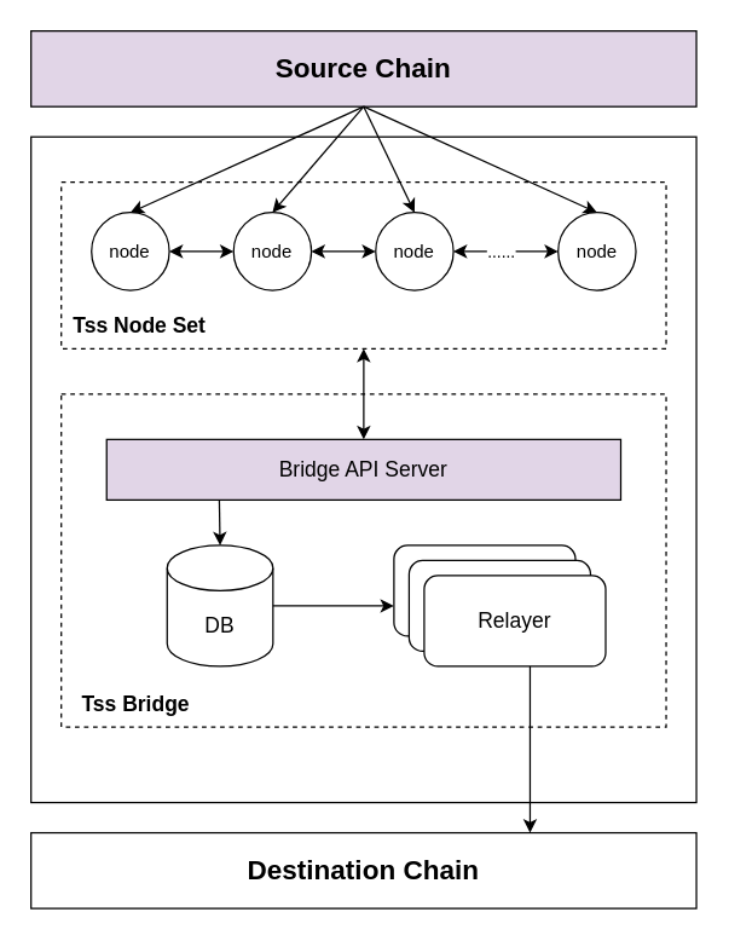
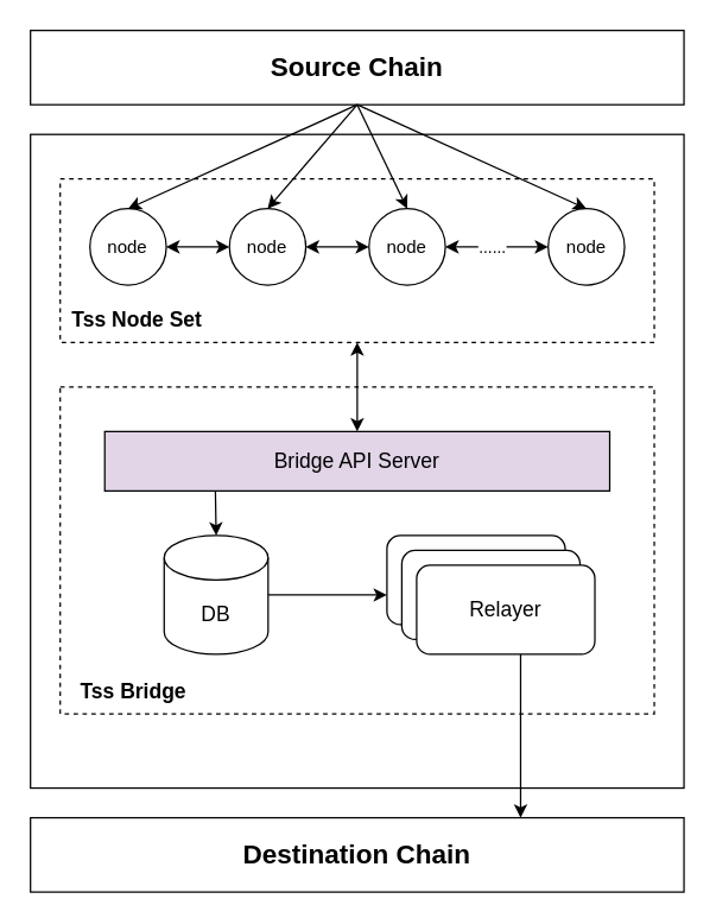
  <mxCell id="0" />
  <mxCell id="1" parent="0" />
  <mxCell id="2" value="" style="whiteSpace=wrap;html=1;aspect=fixed;" vertex="1" parent="1"><mxGeometry x="20" y="90" width="440" height="440" as="geometry" /></mxCell>
- <mxCell id="3" value="&lt;b&gt;&lt;font style=&quot;font-size: 18px&quot;&gt;Source Chain&lt;/font&gt;&lt;/b&gt;" style="rounded=0;whiteSpace=wrap;html=1;fillColor=#e1d5e7;" vertex="1" parent="1"><mxGeometry x="20" y="20" width="440" height="50" as="geometry" /></mxCell>
+ <mxCell id="3" value="&lt;b&gt;&lt;font style=&quot;font-size: 18px&quot;&gt;Source Chain&lt;/font&gt;&lt;/b&gt;" style="rounded=0;whiteSpace=wrap;html=1;" vertex="1" parent="1"><mxGeometry x="20" y="20" width="440" height="50" as="geometry" /></mxCell>
  <mxCell id="4" value="" style="rounded=0;whiteSpace=wrap;html=1;dashed=1;" vertex="1" parent="1"><mxGeometry x="40" y="120" width="400" height="110" as="geometry" /></mxCell>
  <mxCell id="5" value="" style="group" vertex="1" connectable="0" parent="1"><mxGeometry x="60" y="140" width="360" height="60" as="geometry" /></mxCell>
  <mxCell id="6" value="node" style="ellipse;whiteSpace=wrap;html=1;aspect=fixed;" vertex="1" parent="5"><mxGeometry width="51.429" height="51.429" as="geometry" /></mxCell>
  <mxCell id="7" value="node" style="ellipse;whiteSpace=wrap;html=1;aspect=fixed;" vertex="1" parent="5"><mxGeometry x="93.951" width="51.429" height="51.429" as="geometry" /></mxCell>
  <mxCell id="8" value="&lt;span&gt;node&lt;/span&gt;" style="ellipse;whiteSpace=wrap;html=1;aspect=fixed;" vertex="1" parent="5"><mxGeometry x="187.903" width="51.429" height="51.429" as="geometry" /></mxCell>
  <mxCell id="9" value="&lt;span&gt;node&lt;/span&gt;" style="ellipse;whiteSpace=wrap;html=1;aspect=fixed;" vertex="1" parent="5"><mxGeometry x="308.571" width="51.429" height="51.429" as="geometry" /></mxCell>
  <mxCell id="10" value="" style="endArrow=classic;startArrow=classic;html=1;rounded=0;exitX=1;exitY=0.5;exitDx=0;exitDy=0;entryX=0;entryY=0.5;entryDx=0;entryDy=0;" edge="1" parent="5" source="6" target="7"><mxGeometry width="50" height="50" relative="1" as="geometry"><mxPoint x="57.815" y="120" as="sourcePoint" /><mxPoint x="93.95" y="70" as="targetPoint" /></mxGeometry></mxCell>
  <mxCell id="11" value="" style="endArrow=classic;startArrow=classic;html=1;rounded=0;exitX=1;exitY=0.5;exitDx=0;exitDy=0;entryX=0;entryY=0.5;entryDx=0;entryDy=0;" edge="1" parent="5" source="8" target="9"><mxGeometry width="50" height="50" relative="1" as="geometry"><mxPoint x="188.571" y="120" as="sourcePoint" /><mxPoint x="231.429" y="70" as="targetPoint" /></mxGeometry></mxCell>
  <mxCell id="12" value="......" style="edgeLabel;html=1;align=center;verticalAlign=middle;resizable=0;points=[];" vertex="1" connectable="0" parent="11"><mxGeometry x="-0.242" y="-1" relative="1" as="geometry"><mxPoint x="5" y="-1" as="offset" /></mxGeometry></mxCell>
  <mxCell id="13" value="" style="endArrow=classic;startArrow=classic;html=1;rounded=0;exitX=1;exitY=0.5;exitDx=0;exitDy=0;" edge="1" parent="5" source="7" target="8"><mxGeometry width="50" height="50" relative="1" as="geometry"><mxPoint x="214.286" y="180" as="sourcePoint" /><mxPoint x="257.143" y="130" as="targetPoint" /></mxGeometry></mxCell>
  <mxCell id="14" value="&lt;b&gt;&lt;font style=&quot;font-size: 14px&quot;&gt;Tss Node Set&lt;/font&gt;&lt;/b&gt;" style="text;html=1;strokeColor=none;fillColor=none;align=center;verticalAlign=middle;whiteSpace=wrap;rounded=0;" vertex="1" parent="1"><mxGeometry x="40" y="200" width="104" height="30" as="geometry" /></mxCell>
  <mxCell id="15" value="" style="rounded=0;whiteSpace=wrap;html=1;fontSize=14;dashed=1;" vertex="1" parent="1"><mxGeometry x="40" y="260" width="400" height="220" as="geometry" /></mxCell>
  <mxCell id="16" value="Bridge API Server" style="rounded=0;whiteSpace=wrap;html=1;fontSize=14;fillColor=#e1d5e7;" vertex="1" parent="1"><mxGeometry x="70" y="290" width="340" height="40" as="geometry" /></mxCell>
  <mxCell id="17" value="DB" style="shape=cylinder3;whiteSpace=wrap;html=1;boundedLbl=1;backgroundOutline=1;size=15;fontSize=14;" vertex="1" parent="1"><mxGeometry x="110" y="360" width="70" height="80" as="geometry" /></mxCell>
  <mxCell id="18" value="" style="endArrow=classic;html=1;rounded=0;fontSize=14;" edge="1" parent="1"><mxGeometry width="50" height="50" relative="1" as="geometry"><mxPoint x="144.5" y="330" as="sourcePoint" /><mxPoint x="145" y="360" as="targetPoint" /></mxGeometry></mxCell>
  <mxCell id="19" style="edgeStyle=none;rounded=0;orthogonalLoop=1;jettySize=auto;html=1;entryX=0.75;entryY=0;entryDx=0;entryDy=0;fontSize=18;" edge="1" parent="1" target="23"><mxGeometry relative="1" as="geometry"><mxPoint x="350" y="440" as="sourcePoint" /></mxGeometry></mxCell>
  <mxCell id="20" value="" style="endArrow=classic;html=1;rounded=0;fontSize=14;exitX=1;exitY=0.5;exitDx=0;exitDy=0;exitPerimeter=0;entryX=0;entryY=0.667;entryDx=0;entryDy=0;entryPerimeter=0;" edge="1" parent="1" source="17" target="29"><mxGeometry width="50" height="50" relative="1" as="geometry"><mxPoint x="180" y="440" as="sourcePoint" /><mxPoint x="250" y="400" as="targetPoint" /></mxGeometry></mxCell>
  <mxCell id="21" value="&lt;b&gt;&lt;font style=&quot;font-size: 14px&quot;&gt;Tss Bridge&lt;/font&gt;&lt;/b&gt;" style="text;html=1;strokeColor=none;fillColor=none;align=center;verticalAlign=middle;whiteSpace=wrap;rounded=0;fontSize=14;" vertex="1" parent="1"><mxGeometry x="50" y="450" width="79" height="30" as="geometry" /></mxCell>
  <mxCell id="22" value="" style="endArrow=classic;startArrow=classic;html=1;rounded=0;fontSize=14;entryX=0.5;entryY=1;entryDx=0;entryDy=0;" edge="1" parent="1" target="4"><mxGeometry width="50" height="50" relative="1" as="geometry"><mxPoint x="240" y="290" as="sourcePoint" /><mxPoint x="239.5" y="240" as="targetPoint" /></mxGeometry></mxCell>
  <mxCell id="23" value="&lt;b&gt;&lt;font style=&quot;font-size: 18px&quot;&gt;Destination Chain&lt;/font&gt;&lt;/b&gt;" style="rounded=0;whiteSpace=wrap;html=1;" vertex="1" parent="1"><mxGeometry x="20" y="550" width="440" height="50" as="geometry" /></mxCell>
  <mxCell id="24" style="rounded=0;orthogonalLoop=1;jettySize=auto;html=1;exitX=0.5;exitY=1;exitDx=0;exitDy=0;entryX=0.5;entryY=0;entryDx=0;entryDy=0;fontSize=18;" edge="1" parent="1" source="3" target="6"><mxGeometry relative="1" as="geometry" /></mxCell>
  <mxCell id="25" style="edgeStyle=none;rounded=0;orthogonalLoop=1;jettySize=auto;html=1;entryX=0.5;entryY=0;entryDx=0;entryDy=0;fontSize=18;exitX=0.5;exitY=1;exitDx=0;exitDy=0;" edge="1" parent="1" source="3" target="7"><mxGeometry relative="1" as="geometry" /></mxCell>
  <mxCell id="26" style="edgeStyle=none;rounded=0;orthogonalLoop=1;jettySize=auto;html=1;exitX=0.5;exitY=1;exitDx=0;exitDy=0;entryX=0.5;entryY=0;entryDx=0;entryDy=0;fontSize=18;" edge="1" parent="1" source="3" target="8"><mxGeometry relative="1" as="geometry" /></mxCell>
  <mxCell id="27" style="edgeStyle=none;rounded=0;orthogonalLoop=1;jettySize=auto;html=1;exitX=0.5;exitY=1;exitDx=0;exitDy=0;entryX=0.5;entryY=0;entryDx=0;entryDy=0;fontSize=18;" edge="1" parent="1" source="3" target="9"><mxGeometry relative="1" as="geometry" /></mxCell>
  <mxCell id="28" value="" style="group" vertex="1" connectable="0" parent="1"><mxGeometry x="260" y="360" width="140" height="80" as="geometry" /></mxCell>
  <mxCell id="29" value="Relayer" style="rounded=1;whiteSpace=wrap;html=1;fontSize=14;" vertex="1" parent="28"><mxGeometry width="120" height="60" as="geometry" /></mxCell>
  <mxCell id="30" value="Relayer" style="rounded=1;whiteSpace=wrap;html=1;fontSize=14;" vertex="1" parent="28"><mxGeometry x="10" y="10" width="120" height="60" as="geometry" /></mxCell>
  <mxCell id="31" value="Relayer" style="rounded=1;whiteSpace=wrap;html=1;fontSize=14;" vertex="1" parent="28"><mxGeometry x="20" y="20" width="120" height="60" as="geometry" /></mxCell>
